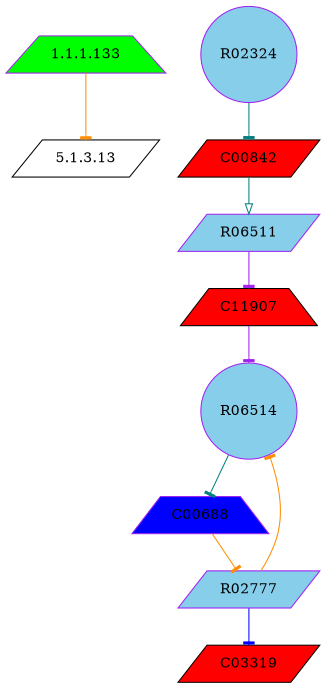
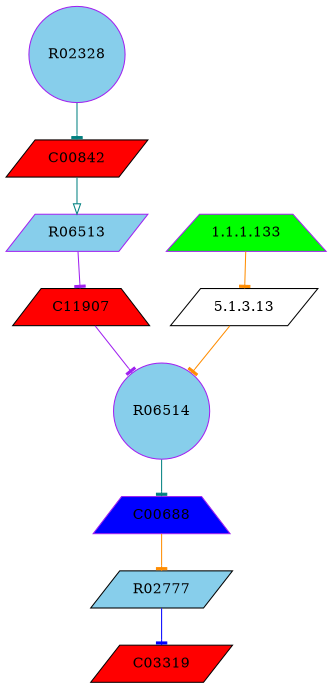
  digraph {
    node [shape=parallelogram type=R color=purple fillcolor=skyblue style=filled]
    edge [arrowhead=tee color=darkorange]
    "5.1.3.13" [type=E color="" fillcolor="" style=""]
    R06514 [shape=circle]
    C00688 [fillcolor=blue shape=trapezium type=C]
-   R02328 [shape=circle label=R02324]
+   R02328 [shape=circle]
    C00842 [fillcolor=red type=C color=""]
    "1.1.1.133" [fillcolor=green shape=trapezium type=E]
-   R02777
+   R02777 [color=black]
    C03319 [fillcolor=red type=C color=""]
-   R06513 [label=R06511]
+   R06513
    C11907 [fillcolor=red shape=trapezium type=C color=""]
-   R02777 -> R06514
+   "5.1.3.13" -> R06514
    R06514 -> C00688 [color=teal]
    C00688 -> R02777
    R02328 -> C00842 [color=teal]
    C00842 -> R06513 [arrowhead=onormal color=teal]
    "1.1.1.133" -> "5.1.3.13"
    R02777 -> C03319 [color=blue]
    R06513 -> C11907 [color=purple]
    C11907 -> R06514 [color=purple]
  }
